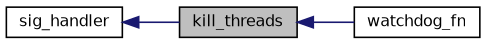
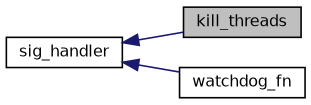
  digraph {
    rankdir=LR
    node [color=black fillcolor=white fontname=Helvetica fontsize=10 shape=record style=filled]
    edge [color=midnightblue dir=back fontname=Helvetica fontsize=10 labelfontname=Helvetica labelfontsize=10 style=solid]
    n1 [fillcolor=grey75 fontcolor=black height=0.2 label=kill_threads width=0.4]
    n2 [height=0.2 label=sig_handler width=0.4]
    n3 [height=0.2 label=watchdog_fn width=0.4]
    n2 -> n1
-   n1 -> n3
+   n2 -> n3
  }
